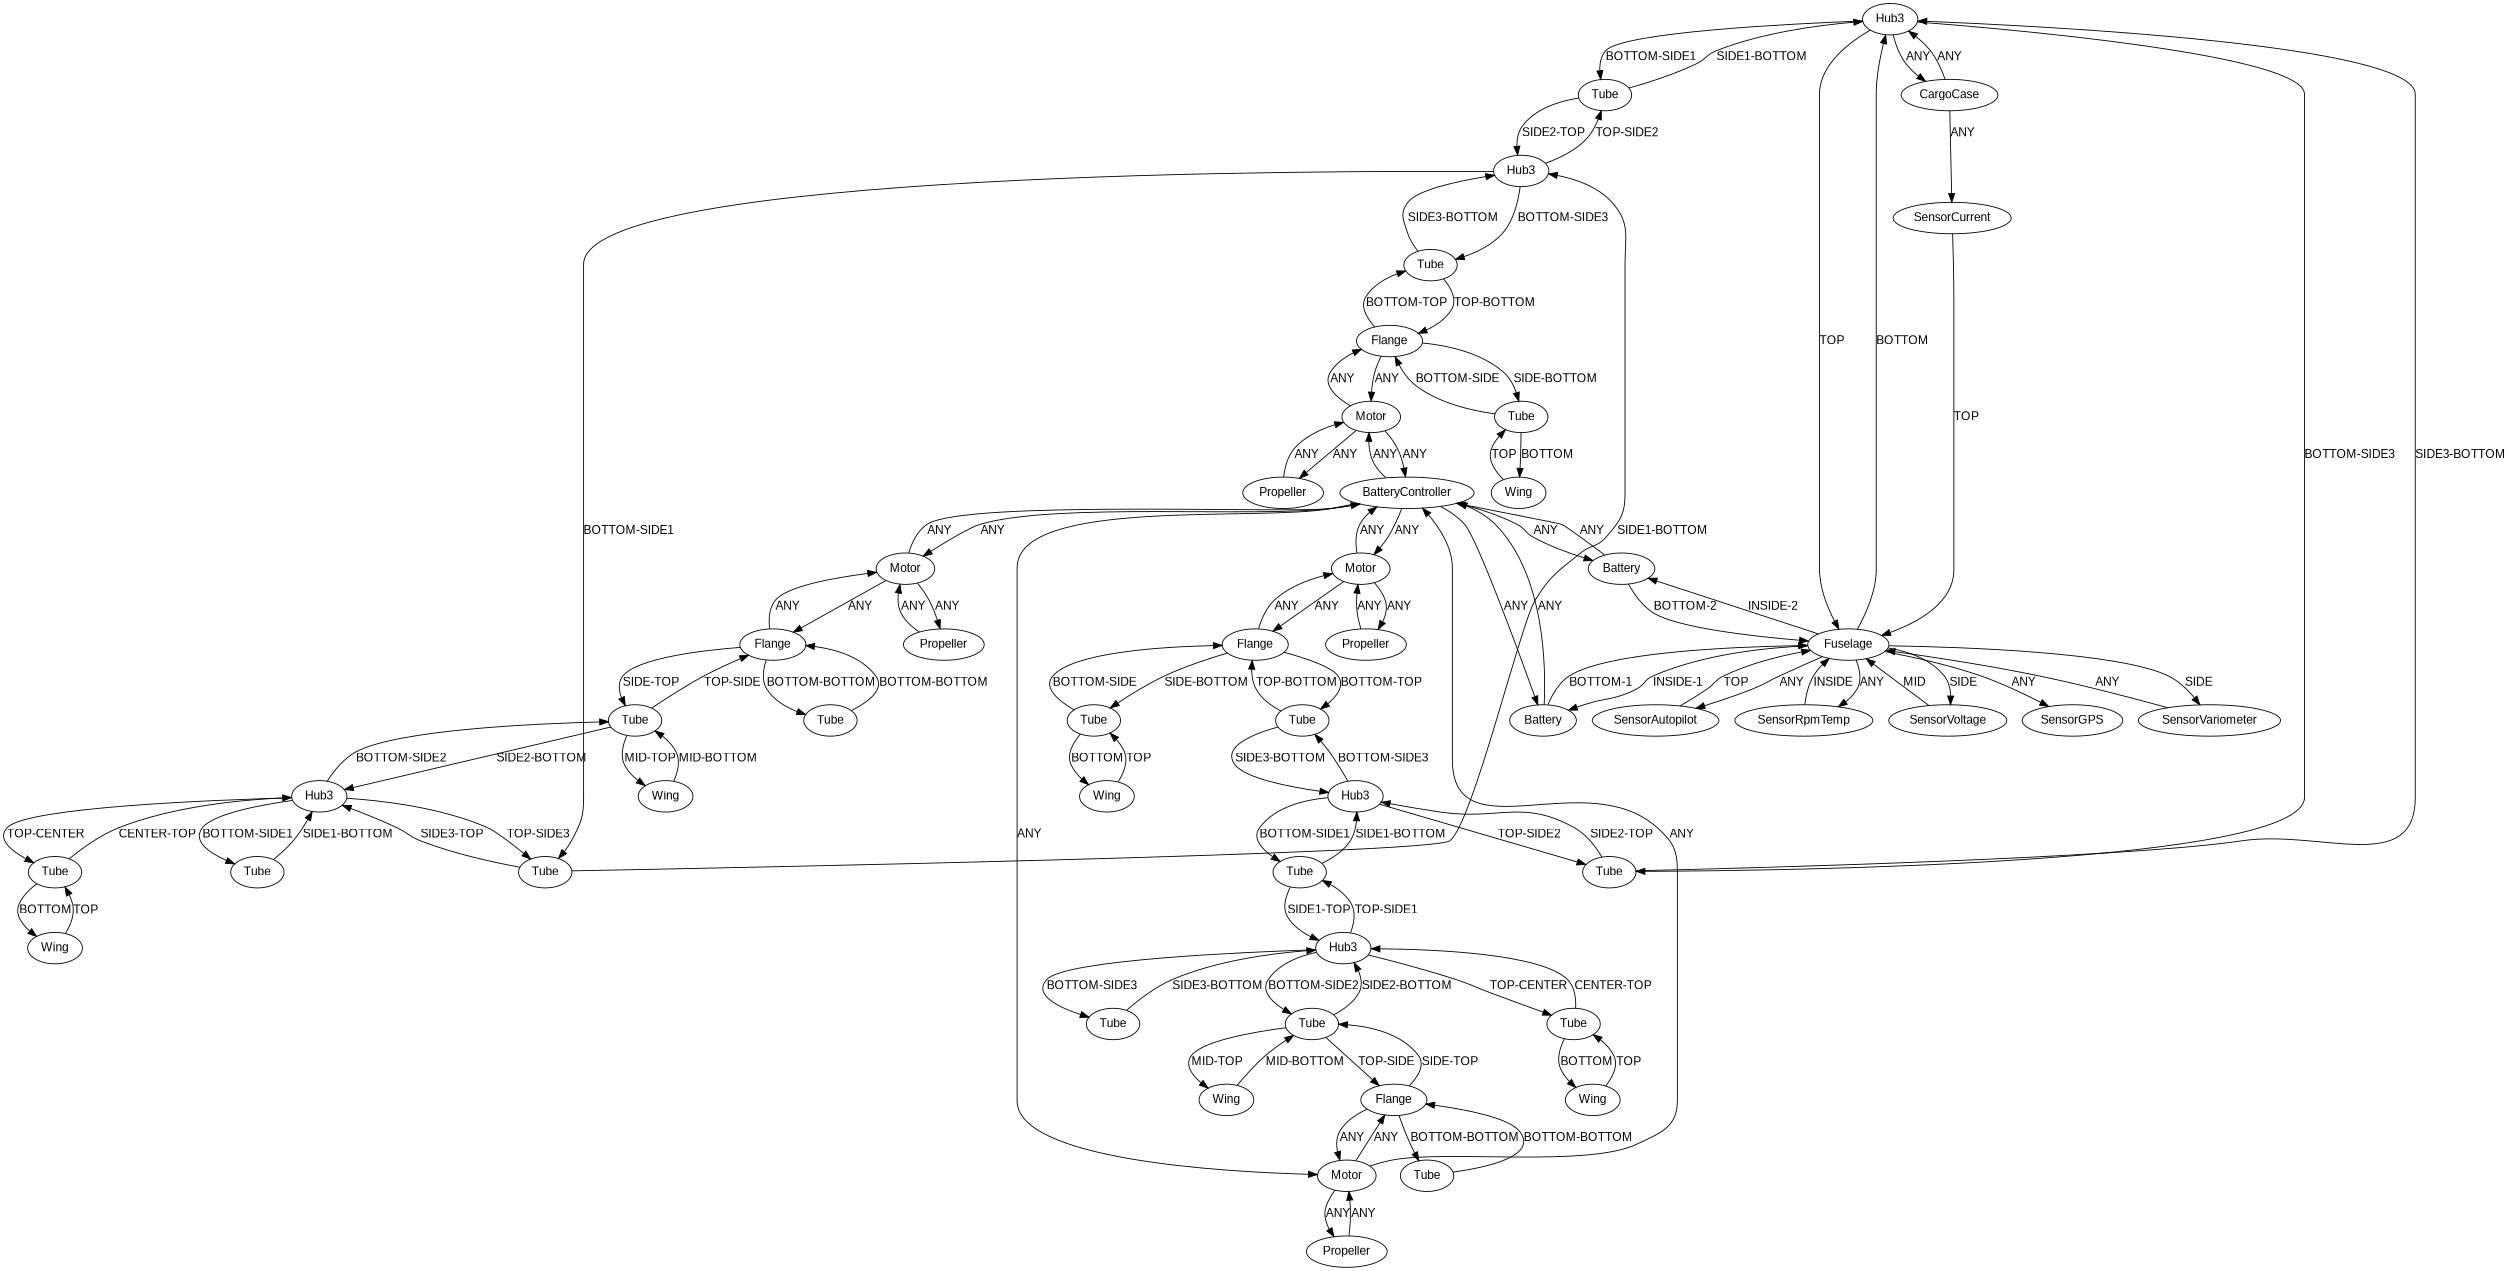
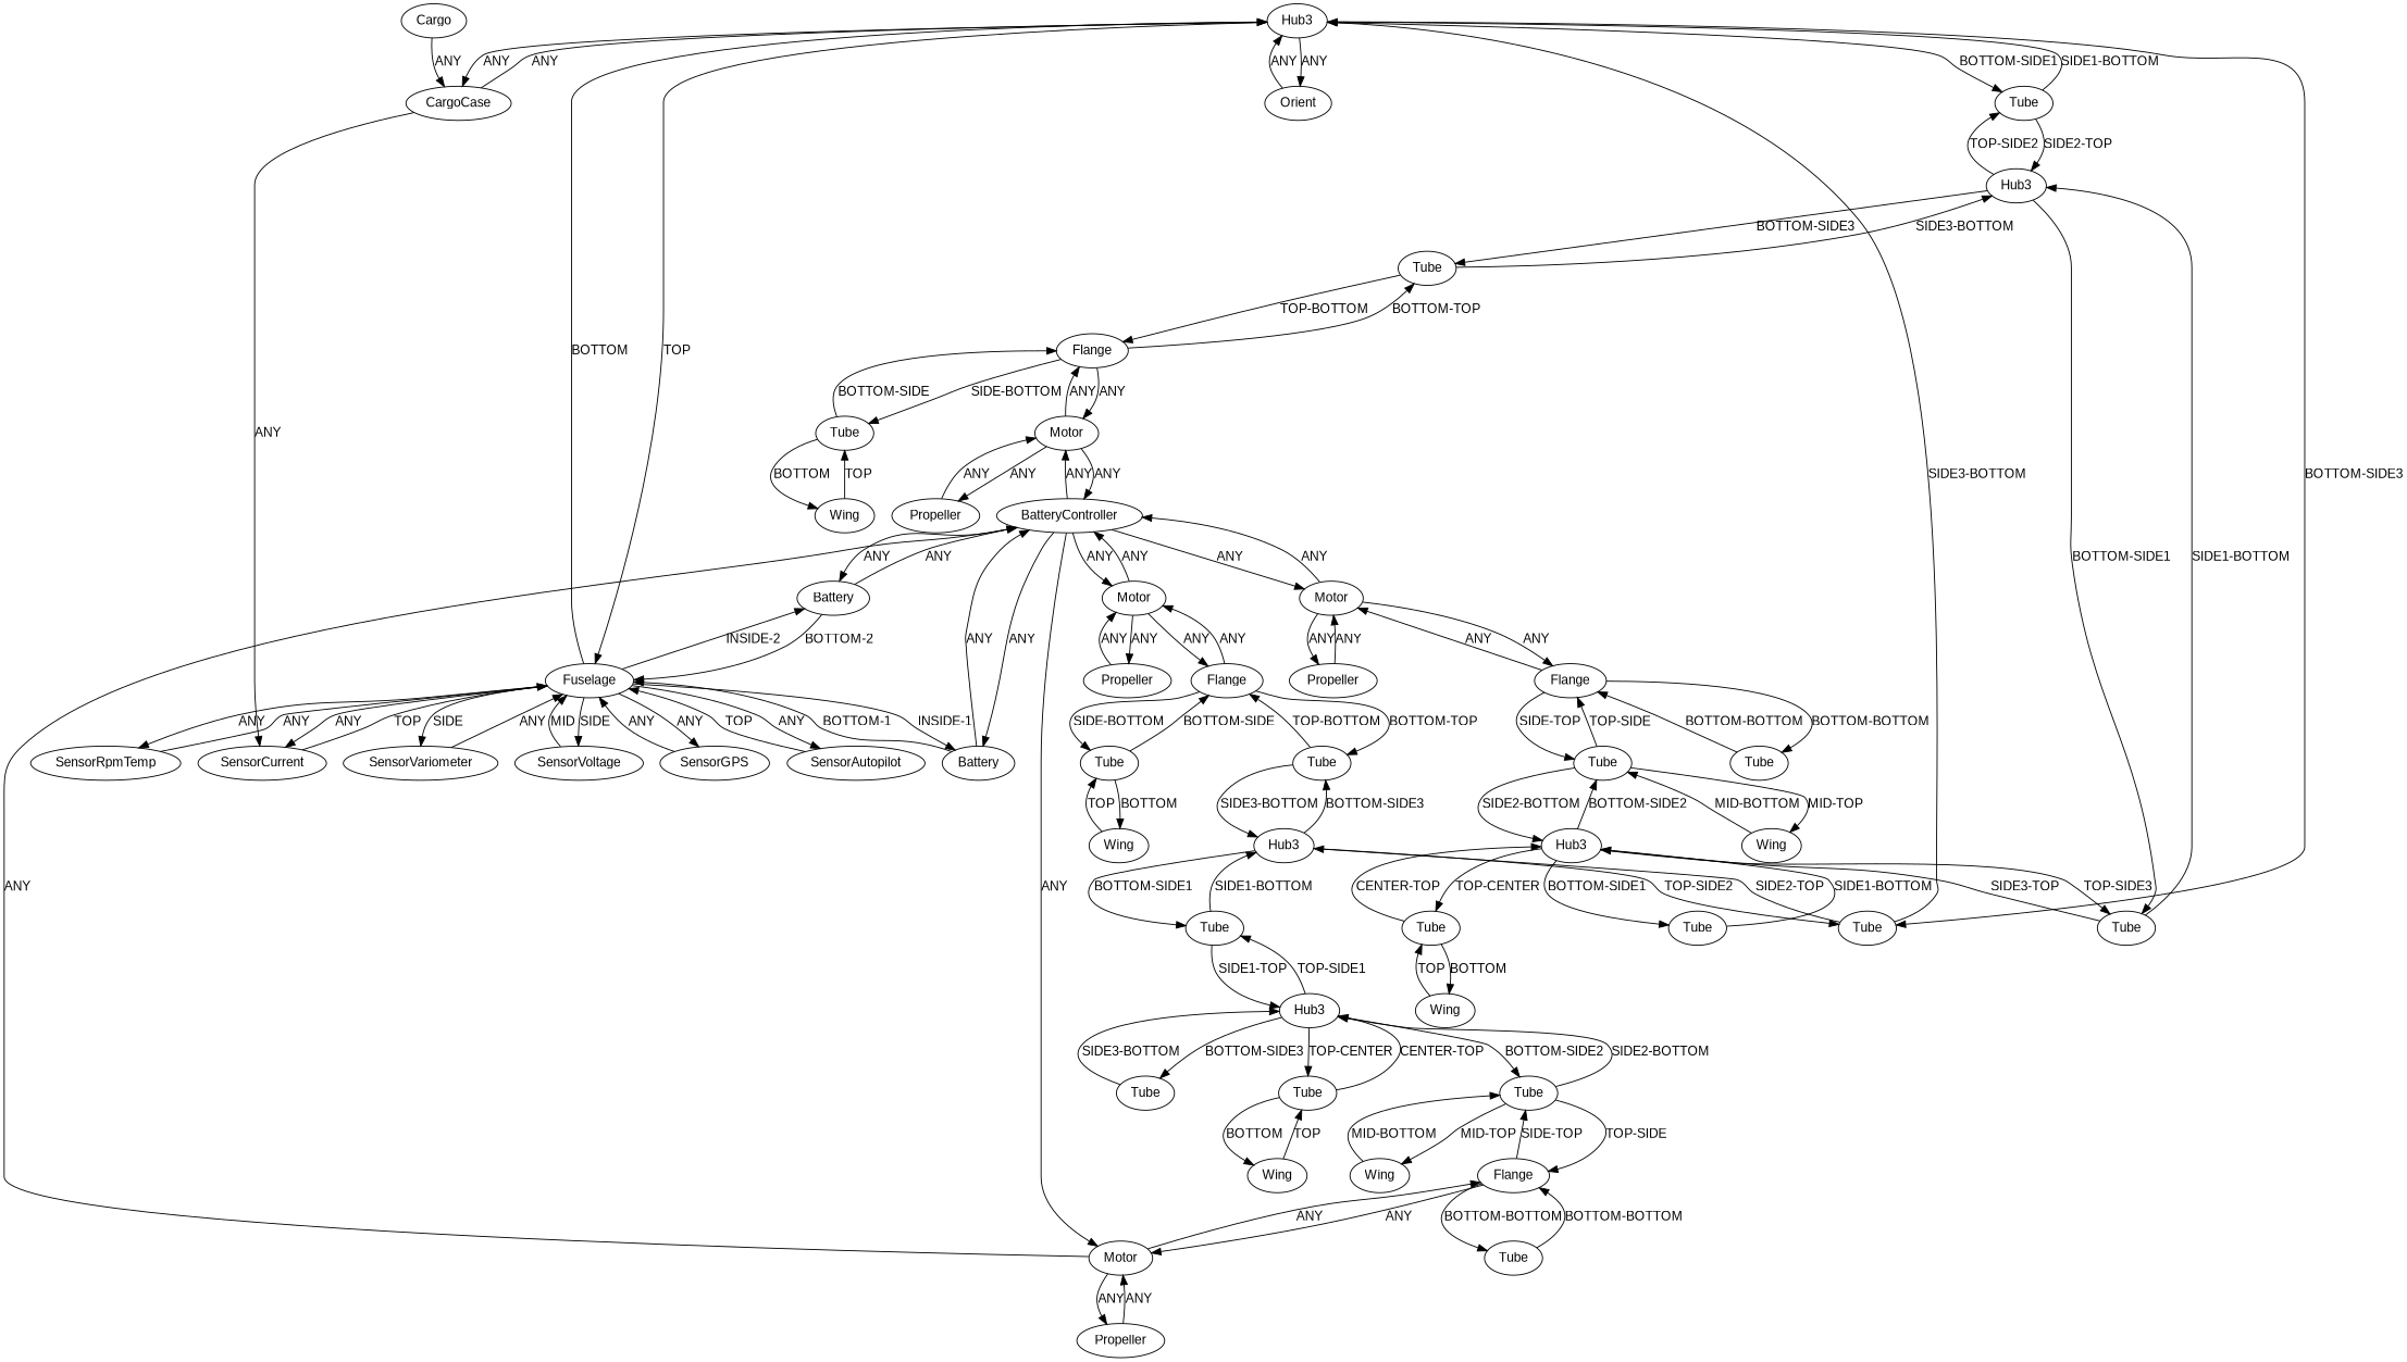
  digraph {
    fontname="Liberation Sans"
    node [fontname="Liberation Sans"]
    edge [fontname="Liberation Sans"]
    n1 [instance=Hub3_instance_1 label=Hub3]
    n2 [instance=Tube_instance_1 label=Tube]
    n3 [instance=Fuselage_instance_1 label=Fuselage]
+   n4 [instance=Orient label=Orient]
    n5 [instance=Tube_instance_16 label=Tube]
    n6 [instance=CargoCase_instance_1 label=CargoCase]
    n7 [instance=Hub3_instance_3 label=Hub3]
    n8 [instance=Battery_instance_1 label=Battery]
    n9 [instance=SensorVoltage_instance_1 label=SensorVoltage]
    n10 [instance=SensorGPS_instance_1 label=SensorGPS]
    n11 [instance=SensorVariometer_instance_1 label=SensorVariometer]
    n12 [instance=SensorAutopilot_instance_1 label=SensorAutopilot]
    n13 [instance=SensorRpmTemp_instance_1 label=SensorRpmTemp]
    n14 [instance=SensorCurrent_instance_1 label=SensorCurrent]
    n15 [instance=Battery_instance_2 label=Battery]
    n16 [instance=Hub3_instance_4 label=Hub3]
+   n17 [instance=Cargo_instance_1 label=Cargo]
    n18 [instance=Hub3_instance_2 label=Hub3]
    n19 [instance=Tube_instance_3 label=Tube]
    n20 [instance=Tube_instance_6 label=Tube]
    n21 [instance=Tube_instance_8 label=Tube]
    n22 [instance=Tube_instance_13 label=Tube]
    n23 [instance=Flange_instance_3 label=Flange]
    n24 [instance=Wing_instance_6 label=Wing]
    n25 [instance=Wing_instance_1 label=Wing]
    n26 [instance=Tube_instance_14 label=Tube]
    n27 [instance=Tube_instance_2 label=Tube]
    n28 [instance=Motor_instance_1 label=Motor]
    n29 [instance=BatteryController_instance_1 label=BatteryController]
    n30 [instance=Motor_instance_3 label=Motor]
    n31 [instance=Motor_instance_4 label=Motor]
    n32 [instance=Motor_instance_2 label=Motor]
    n33 [instance=Flange_instance_4 label=Flange]
    n34 [instance=Tube_instance_4 label=Tube]
    n35 [instance=Tube_instance_9 label=Tube]
    n36 [instance=Flange_instance_1 label=Flange]
    n37 [instance=Hub3_instance_5 label=Hub3]
    n38 [instance=Propeller_instance_1 label=Propeller]
    n39 [instance=Propeller_instance_3 label=Propeller]
    n40 [instance=Tube_instance_5 label=Tube]
    n41 [instance=Wing_instance_2 label=Wing]
    n42 [instance=Tube_instance_7 label=Tube]
    n43 [instance=Flange_instance_2 label=Flange]
    n44 [instance=Wing_instance_3 label=Wing]
    n45 [instance=Tube_instance_10 label=Tube]
    n46 [instance=Tube_instance_11 label=Tube]
    n47 [instance=Tube_instance_15 label=Tube]
    n48 [instance=Propeller_instance_2 label=Propeller]
    n49 [instance=Propeller_instance_4 label=Propeller]
    n50 [instance=Tube_instance_12 label=Tube]
    n51 [instance=Wing_instance_5 label=Wing]
    n52 [instance=Wing_instance_4 label=Wing]
    n1 -> n2 [label="BOTTOM-SIDE1"]
    n1 -> n3 [label=TOP]
+   n1 -> n4 [label=ANY]
    n1 -> n5 [label="BOTTOM-SIDE3"]
    n1 -> n6 [label=ANY]
    n2 -> n1 [label="SIDE1-BOTTOM"]
    n2 -> n7 [label="SIDE2-TOP"]
    n3 -> n1 [label=BOTTOM]
    n3 -> n8 [label="INSIDE-2"]
    n3 -> n9 [label=SIDE]
    n3 -> n10 [label=ANY]
    n3 -> n11 [label=SIDE]
    n3 -> n12 [label=ANY]
    n3 -> n13 [label=ANY]
+   n3 -> n14 [label=ANY]
    n3 -> n15 [label="INSIDE-1"]
+   n4 -> n1 [label=ANY]
    n5 -> n1 [label="SIDE3-BOTTOM"]
    n5 -> n16 [label="SIDE2-TOP"]
    n6 -> n1 [label=ANY]
    n6 -> n14 [label=ANY]
    n7 -> n2 [label="TOP-SIDE2"]
    n7 -> n19 [label="BOTTOM-SIDE1"]
    n7 -> n26 [label="BOTTOM-SIDE3"]
    n8 -> n3 [label="BOTTOM-2"]
    n8 -> n29 [label=ANY]
    n9 -> n3 [label=MID]
+   n10 -> n3 [label=ANY]
    n11 -> n3 [label=ANY]
    n12 -> n3 [label=TOP]
-   n13 -> n3 [label=INSIDE]
+   n13 -> n3 [label=ANY]
    n14 -> n3 [label=TOP]
    n15 -> n3 [label="BOTTOM-1"]
    n15 -> n29 [label=ANY]
    n16 -> n5 [label="TOP-SIDE2"]
    n16 -> n34 [label="BOTTOM-SIDE3"]
    n16 -> n35 [label="BOTTOM-SIDE1"]
+   n17 -> n6 [label=ANY]
    n18 -> n19 [label="TOP-SIDE3"]
    n18 -> n20 [label="BOTTOM-SIDE2"]
    n18 -> n21 [label="TOP-CENTER"]
    n18 -> n22 [label="BOTTOM-SIDE1"]
    n19 -> n7 [label="SIDE1-BOTTOM"]
    n19 -> n18 [label="SIDE3-TOP"]
    n20 -> n18 [label="SIDE2-BOTTOM"]
    n20 -> n23 [label="TOP-SIDE"]
    n20 -> n24 [label="MID-TOP"]
    n21 -> n18 [label="CENTER-TOP"]
    n21 -> n25 [label=BOTTOM]
    n22 -> n18 [label="SIDE1-BOTTOM"]
    n23 -> n20 [label="SIDE-TOP"]
    n23 -> n27 [label="BOTTOM-BOTTOM"]
    n23 -> n28 [label=ANY]
    n24 -> n20 [label="MID-BOTTOM"]
    n25 -> n21 [label=TOP]
    n26 -> n7 [label="SIDE3-BOTTOM"]
    n26 -> n33 [label="TOP-BOTTOM"]
    n27 -> n23 [label="BOTTOM-BOTTOM"]
    n28 -> n23 [label=ANY]
    n28 -> n29 [label=ANY]
    n28 -> n39 [label=ANY]
    n29 -> n8 [label=ANY]
    n29 -> n15 [label=ANY]
    n29 -> n28 [label=ANY]
    n29 -> n30 [label=ANY]
    n29 -> n31 [label=ANY]
    n29 -> n32 [label=ANY]
    n30 -> n29 [label=ANY]
    n30 -> n36 [label=ANY]
    n30 -> n38 [label=ANY]
    n31 -> n29 [label=ANY]
    n31 -> n43 [label=ANY]
    n31 -> n48 [label=ANY]
    n32 -> n29 [label=ANY]
    n32 -> n33 [label=ANY]
    n32 -> n49 [label=ANY]
    n33 -> n26 [label="BOTTOM-TOP"]
    n33 -> n32 [label=ANY]
    n33 -> n50 [label="SIDE-BOTTOM"]
    n34 -> n16 [label="SIDE3-BOTTOM"]
    n34 -> n36 [label="TOP-BOTTOM"]
    n35 -> n16 [label="SIDE1-BOTTOM"]
    n35 -> n37 [label="SIDE1-TOP"]
    n36 -> n30 [label=ANY]
    n36 -> n34 [label="BOTTOM-TOP"]
    n36 -> n40 [label="SIDE-BOTTOM"]
    n37 -> n35 [label="TOP-SIDE1"]
    n37 -> n42 [label="BOTTOM-SIDE2"]
    n37 -> n46 [label="BOTTOM-SIDE3"]
    n37 -> n47 [label="TOP-CENTER"]
    n38 -> n30 [label=ANY]
    n39 -> n28 [label=ANY]
    n40 -> n36 [label="BOTTOM-SIDE"]
    n40 -> n41 [label=BOTTOM]
    n41 -> n40 [label=TOP]
    n42 -> n37 [label="SIDE2-BOTTOM"]
    n42 -> n43 [label="TOP-SIDE"]
    n42 -> n44 [label="MID-TOP"]
    n43 -> n31 [label=ANY]
    n43 -> n42 [label="SIDE-TOP"]
    n43 -> n45 [label="BOTTOM-BOTTOM"]
    n44 -> n42 [label="MID-BOTTOM"]
    n45 -> n43 [label="BOTTOM-BOTTOM"]
    n46 -> n37 [label="SIDE3-BOTTOM"]
    n47 -> n37 [label="CENTER-TOP"]
    n47 -> n52 [label=BOTTOM]
    n48 -> n31 [label=ANY]
    n49 -> n32 [label=ANY]
    n50 -> n33 [label="BOTTOM-SIDE"]
    n50 -> n51 [label=BOTTOM]
    n51 -> n50 [label=TOP]
    n52 -> n47 [label=TOP]
  }
